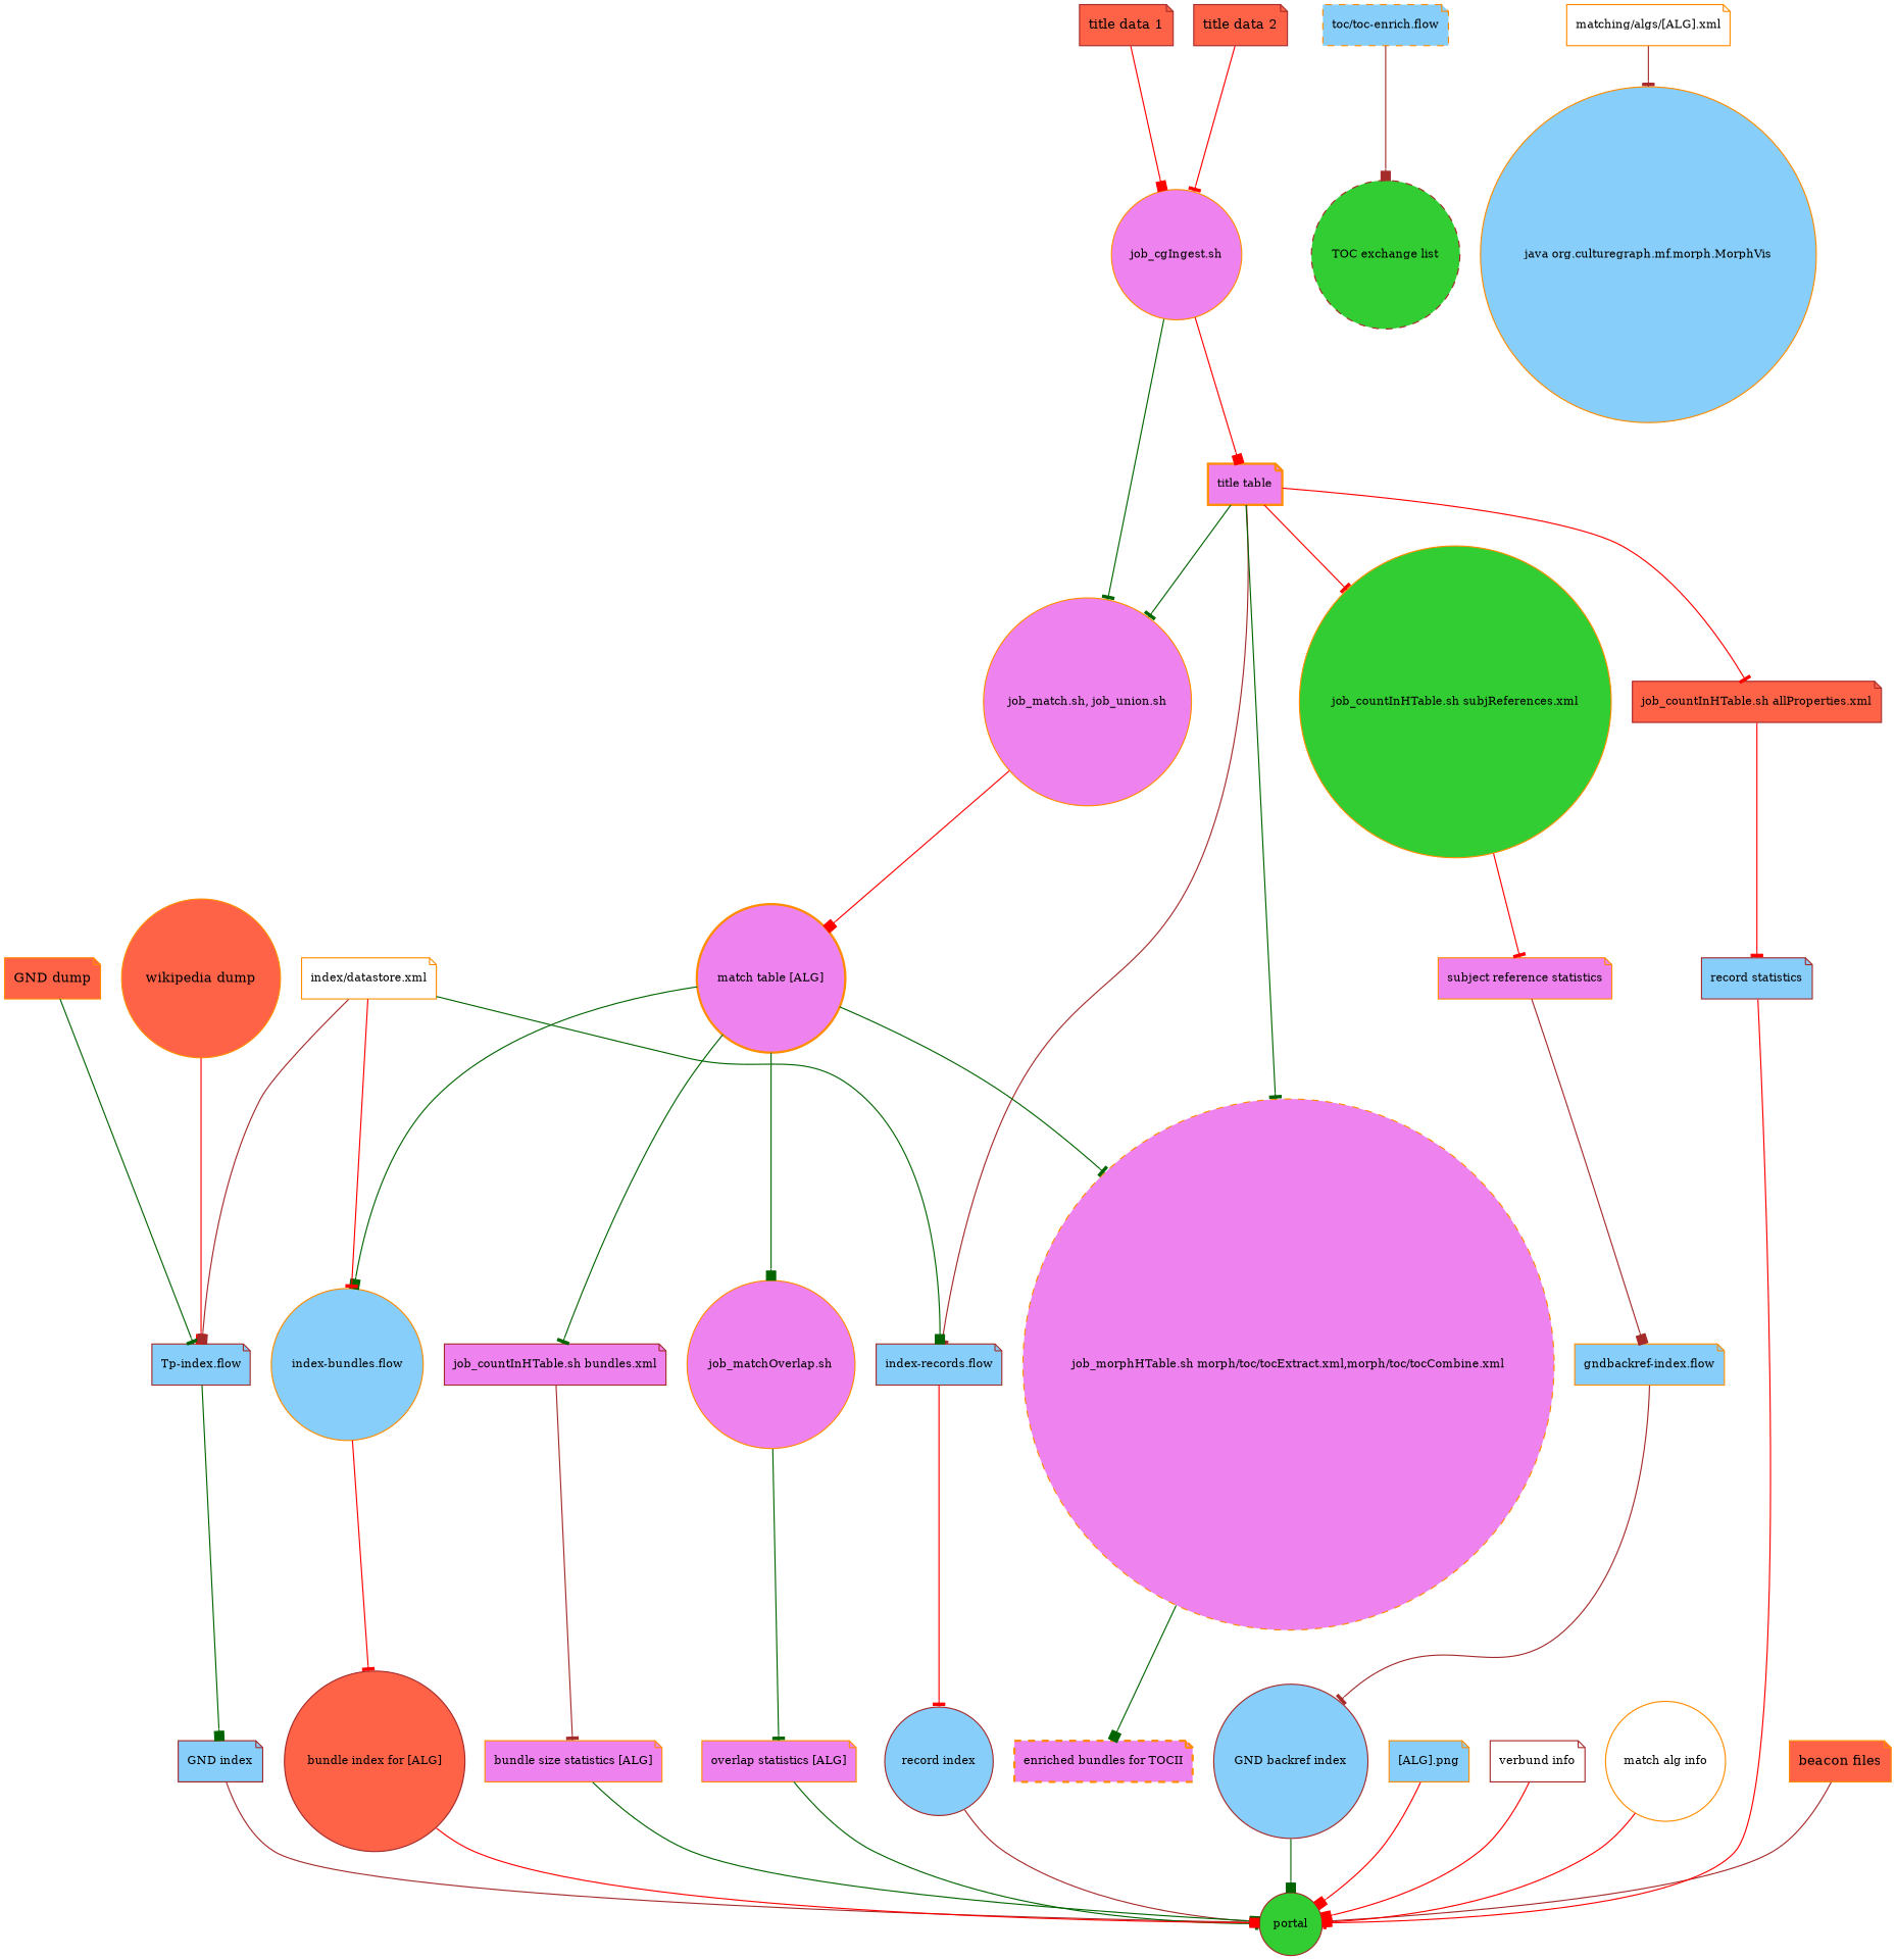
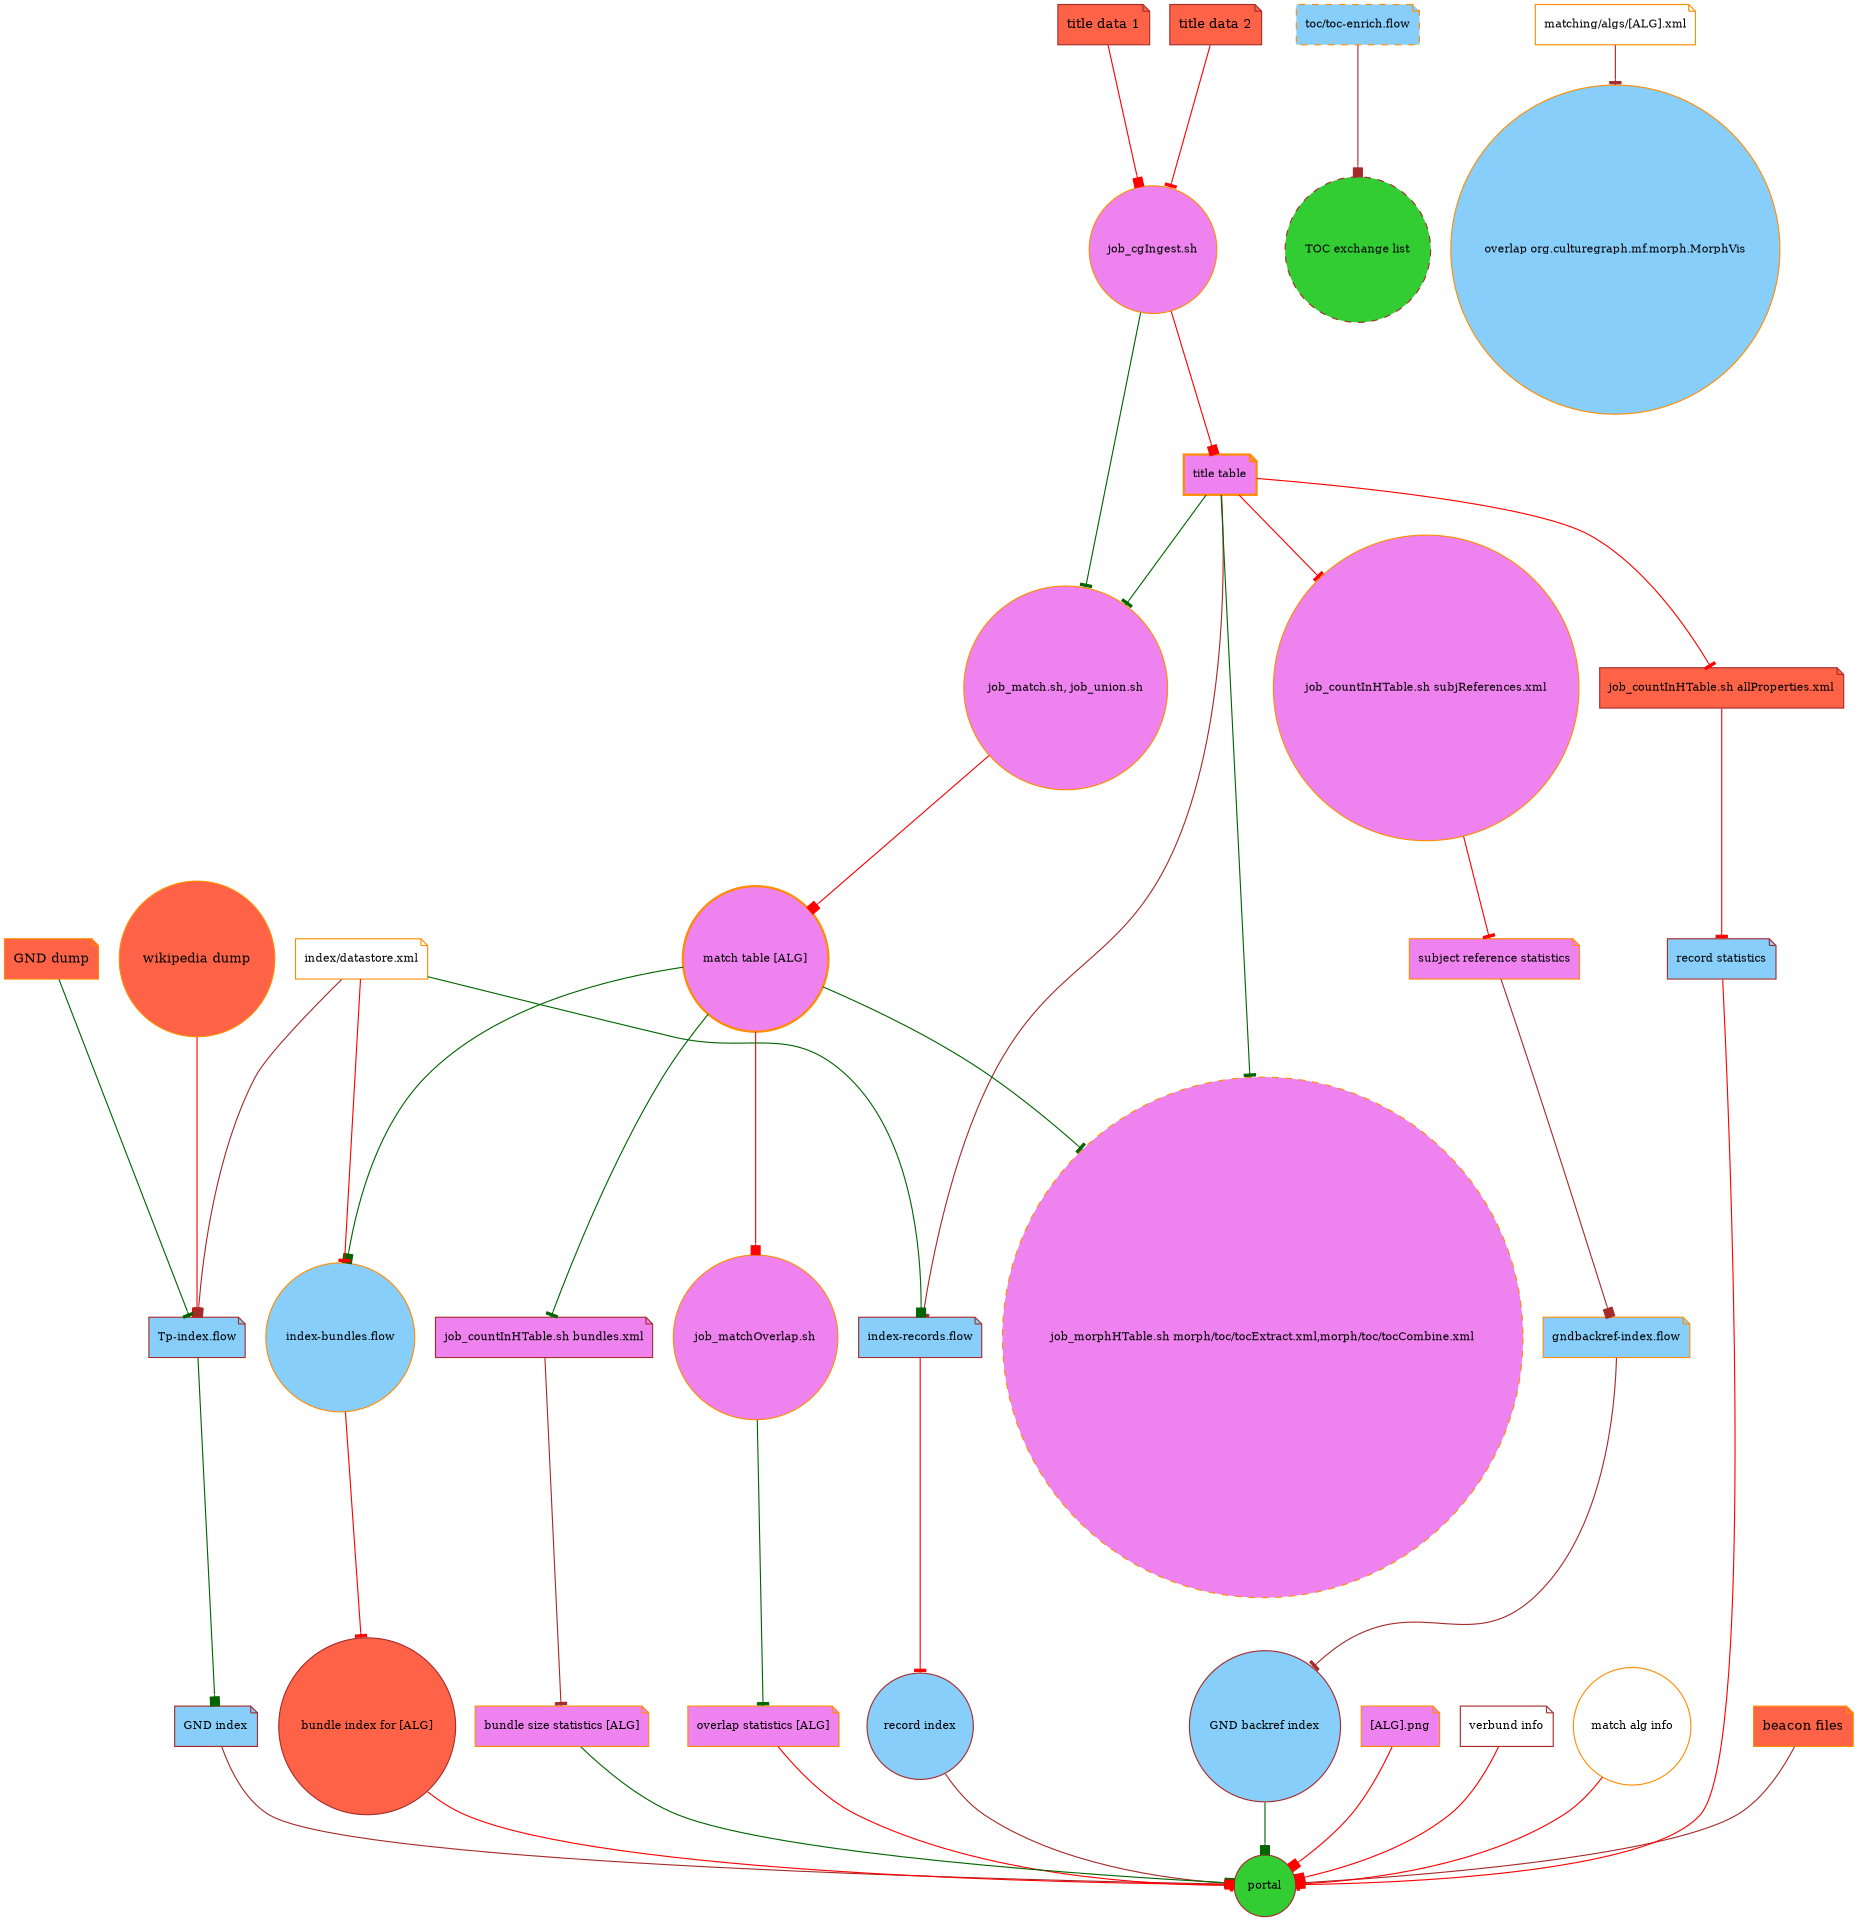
  digraph {
    node [color=darkorange fillcolor=violet fontsize=10 shape=note style=filled]
    edge [arrowhead=tee color=red]
    n1 [color=brown fillcolor=tomato fontsize=12 label="title data 1"]
    n2 [label="job_cgIngest.sh" shape=circle]
    n3 [label="title table" style="filled,bold"]
    n4 [label="job_match.sh, job_union.sh" shape=circle]
    n5 [color=brown fillcolor=tomato fontsize=12 label="title data 2"]
    n6 [fillcolor=tomato fontsize=12 label="beacon files"]
    n7 [color=brown fillcolor=limegreen label=portal shape=circle]
    n8 [fillcolor=tomato fontsize=12 label="wikipedia dump" shape=circle]
    n9 [color=brown fillcolor=lightskyblue label="Tp-index.flow"]
    n10 [color=brown fillcolor=lightskyblue label="GND index"]
    n11 [fillcolor=tomato fontsize=12 label="GND dump"]
    n12 [color=brown fillcolor=tomato label="job_countInHTable.sh allProperties.xml"]
-   n13 [fillcolor=limegreen label="job_countInHTable.sh subjReferences.xml" shape=circle]
+   n13 [label="job_countInHTable.sh subjReferences.xml" shape=circle]
    n14 [color=brown fillcolor=lightskyblue label="index-records.flow"]
    n15 [label="job_morphHTable.sh morph/toc/tocExtract.xml,morph/toc/tocCombine.xml" shape=circle style="dashed,filled"]
    n16 [label="match table [ALG]" shape=circle style="filled,bold"]
    n17 [color=brown fillcolor=lightskyblue label="record statistics"]
    n18 [label="subject reference statistics"]
    n19 [color=brown fillcolor=lightskyblue label="record index" shape=circle]
-   n20 [label="enriched bundles for TOCII" style="filled,bold, dashed"]
    n21 [label="job_matchOverlap.sh" shape=circle]
    n22 [color=brown label="job_countInHTable.sh bundles.xml"]
    n23 [fillcolor=lightskyblue label="index-bundles.flow" shape=circle]
    n24 [label="overlap statistics [ALG]"]
    n25 [label="bundle size statistics [ALG]"]
    n26 [color=brown fillcolor=tomato label="bundle index for [ALG]" shape=circle]
    n27 [fillcolor=lightskyblue label="toc/toc-enrich.flow" style="dashed,filled"]
    n28 [color=brown fillcolor=limegreen label="TOC exchange list" shape=circle style="dashed,filled"]
    n29 [fillcolor=lightskyblue label="gndbackref-index.flow"]
    n30 [color=brown fillcolor=lightskyblue label="GND backref index" shape=circle]
-   n31 [fillcolor=lightskyblue label="[ALG].png"]
+   n31 [label="[ALG].png"]
    n32 [fillcolor=white label="matching/algs/[ALG].xml"]
-   n33 [fillcolor=lightskyblue label="java org.culturegraph.mf.morph.MorphVis" shape=circle]
+   n33 [fillcolor=lightskyblue label="overlap org.culturegraph.mf.morph.MorphVis" shape=circle]
    n34 [fillcolor=white label="index/datastore.xml"]
    n35 [color=brown fillcolor=white label="verbund info"]
    n36 [fillcolor=white label="match alg info" shape=circle]
    n1 -> n2 [arrowhead=box]
    n2 -> n3 [arrowhead=box]
    n2 -> n4 [color=darkgreen]
    n3 -> n4 [color=darkgreen]
    n3 -> n12
    n3 -> n13
    n3 -> n14 [color=brown]
    n3 -> n15 [color=darkgreen]
    n4 -> n16 [arrowhead=box]
    n5 -> n2
    n6 -> n7 [color=brown]
    n8 -> n9 [arrowhead=box]
    n9 -> n10 [arrowhead=box color=darkgreen]
    n10 -> n7 [color=brown]
    n11 -> n9 [color=darkgreen]
    n12 -> n17
    n13 -> n18
    n14 -> n19
-   n15 -> n20 [arrowhead=box color=darkgreen]
    n16 -> n15 [color=darkgreen]
-   n16 -> n21 [arrowhead=box color=darkgreen]
+   n16 -> n21 [arrowhead=box]
    n16 -> n22 [color=darkgreen]
    n16 -> n23 [arrowhead=box color=darkgreen]
    n17 -> n7
    n18 -> n29 [arrowhead=box color=brown]
    n19 -> n7 [arrowhead=box color=brown]
    n21 -> n24 [color=darkgreen]
    n22 -> n25 [color=brown]
    n23 -> n26
-   n24 -> n7 [color=darkgreen]
+   n24 -> n7
    n25 -> n7 [arrowhead=box color=darkgreen]
    n26 -> n7 [arrowhead=box]
    n27 -> n28 [arrowhead=box color=brown]
    n29 -> n30 [color=brown]
    n30 -> n7 [arrowhead=box color=darkgreen]
    n31 -> n7 [arrowhead=box]
    n32 -> n33 [color=brown]
    n34 -> n9 [arrowhead=box color=brown]
    n34 -> n14 [arrowhead=box color=darkgreen]
    n34 -> n23
    n35 -> n7 [arrowhead=box]
    n36 -> n7 [arrowhead=box]
  }
